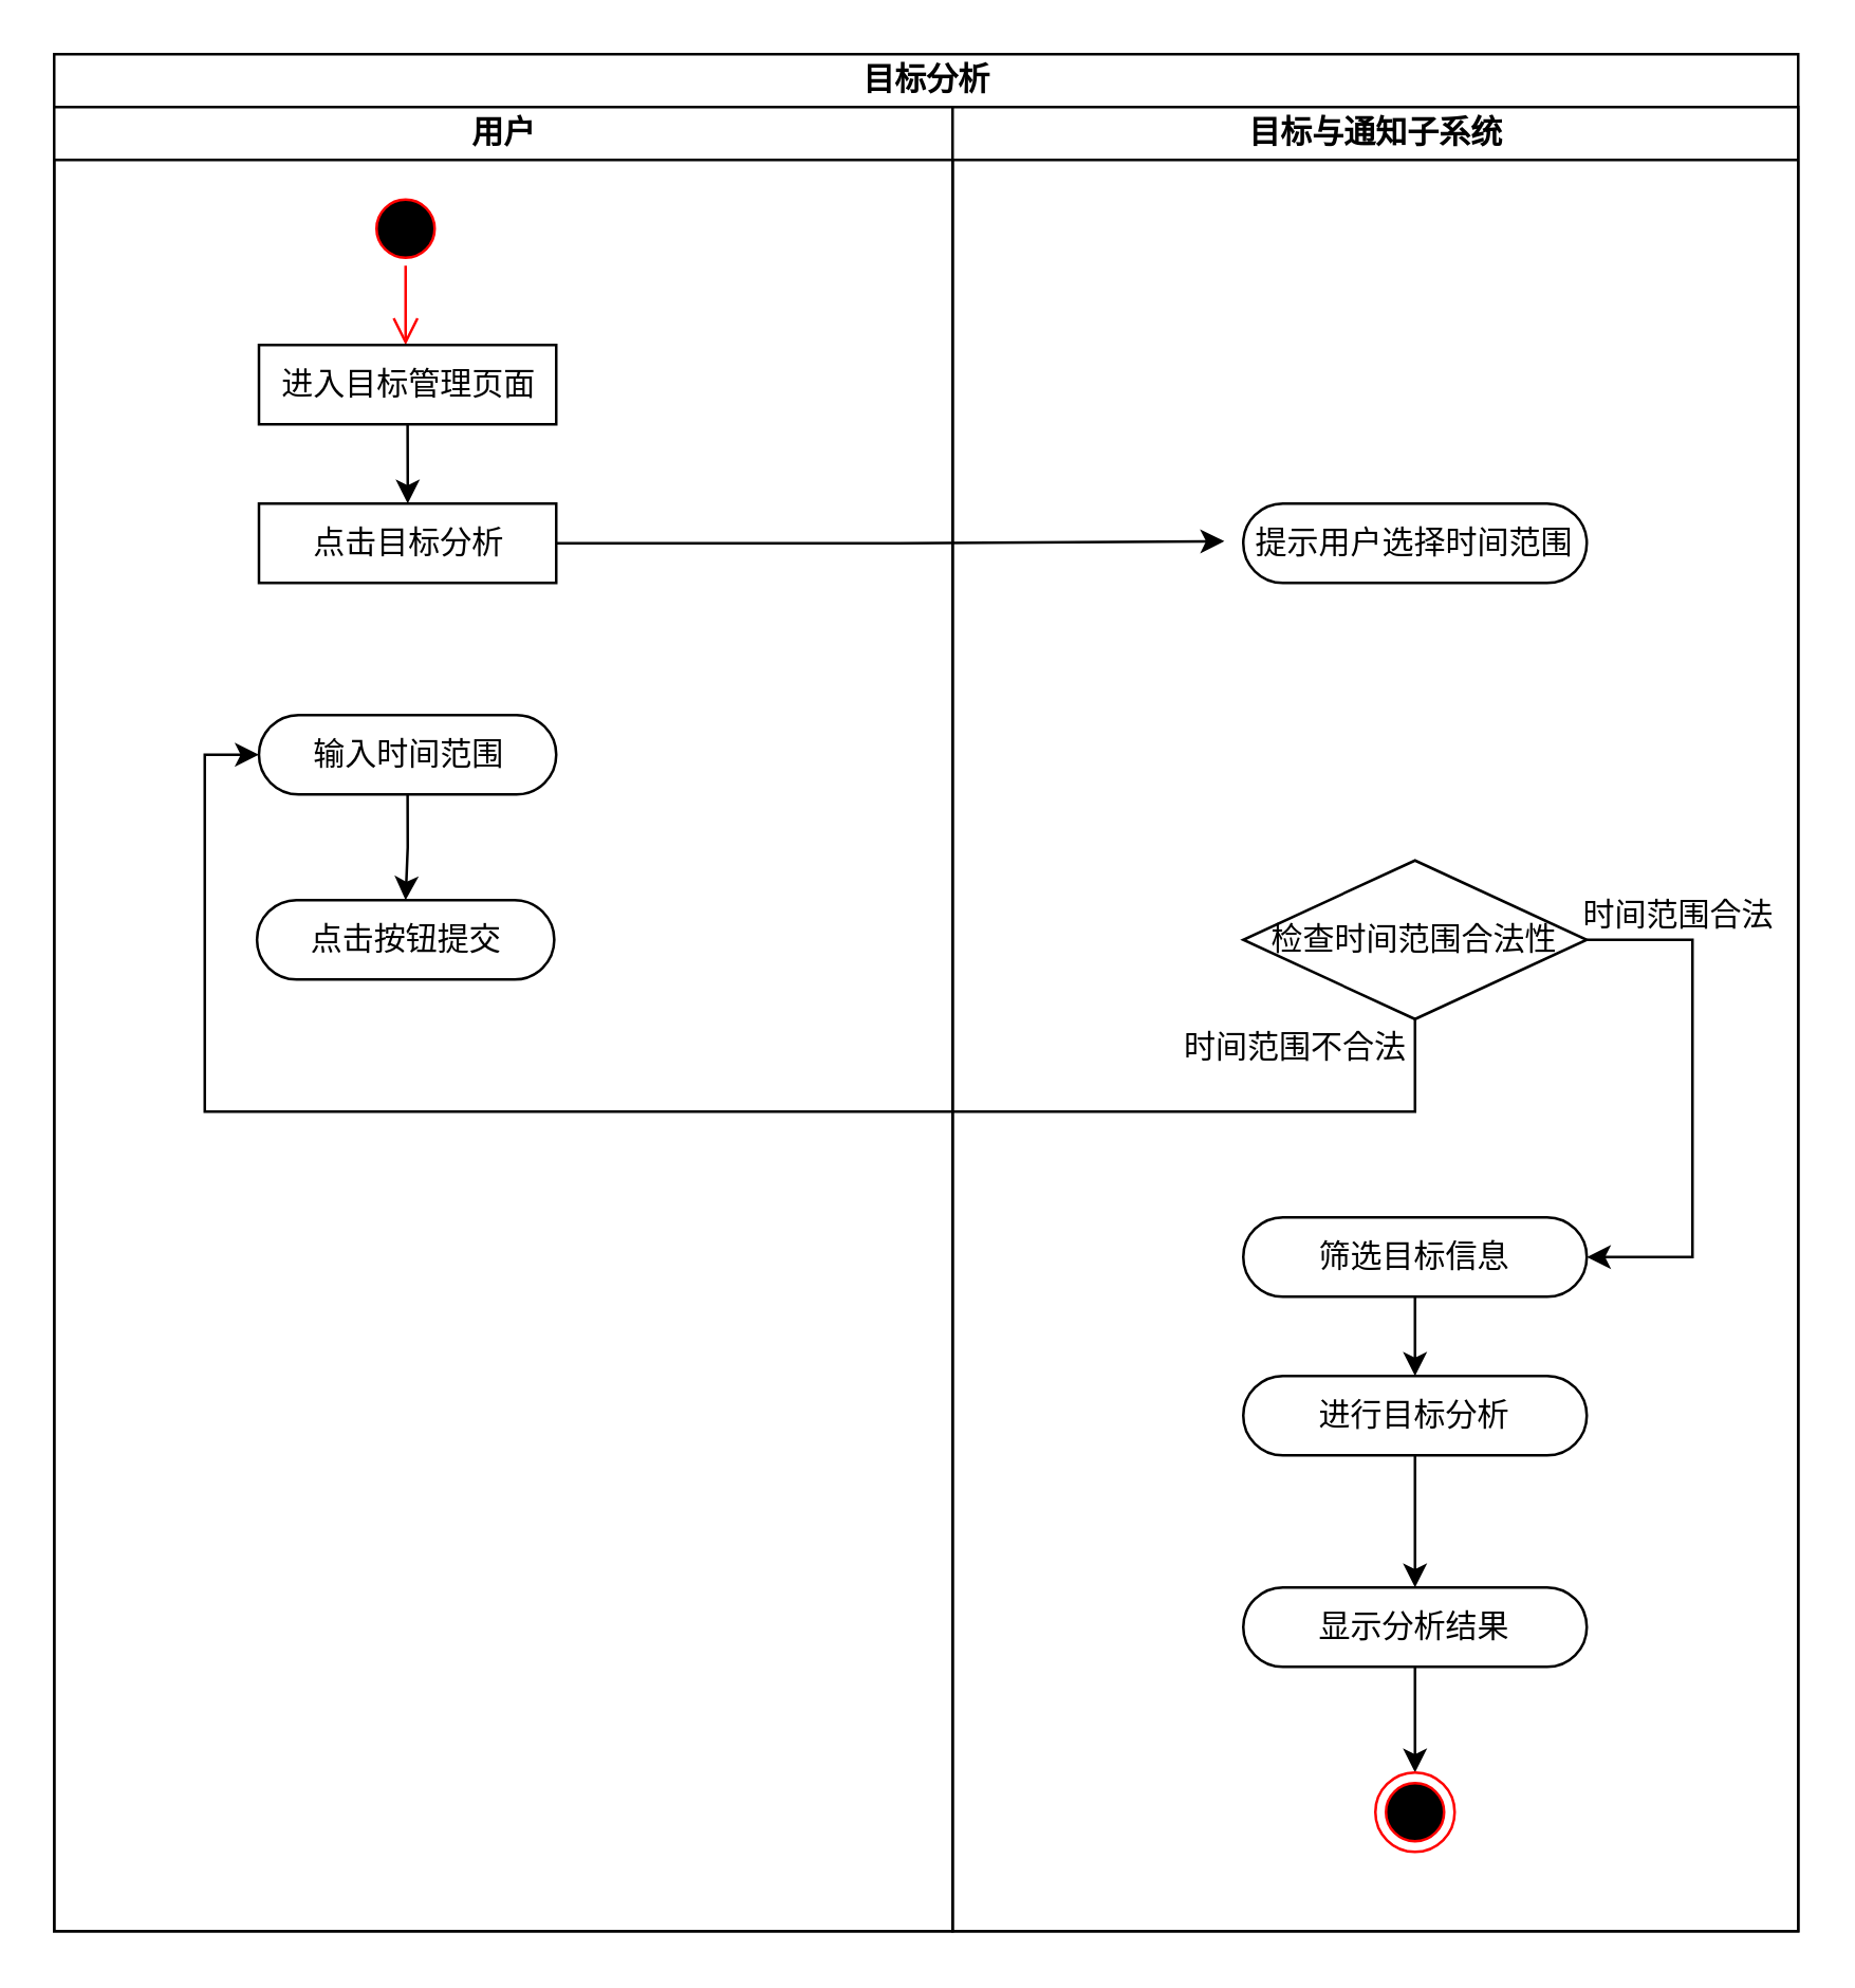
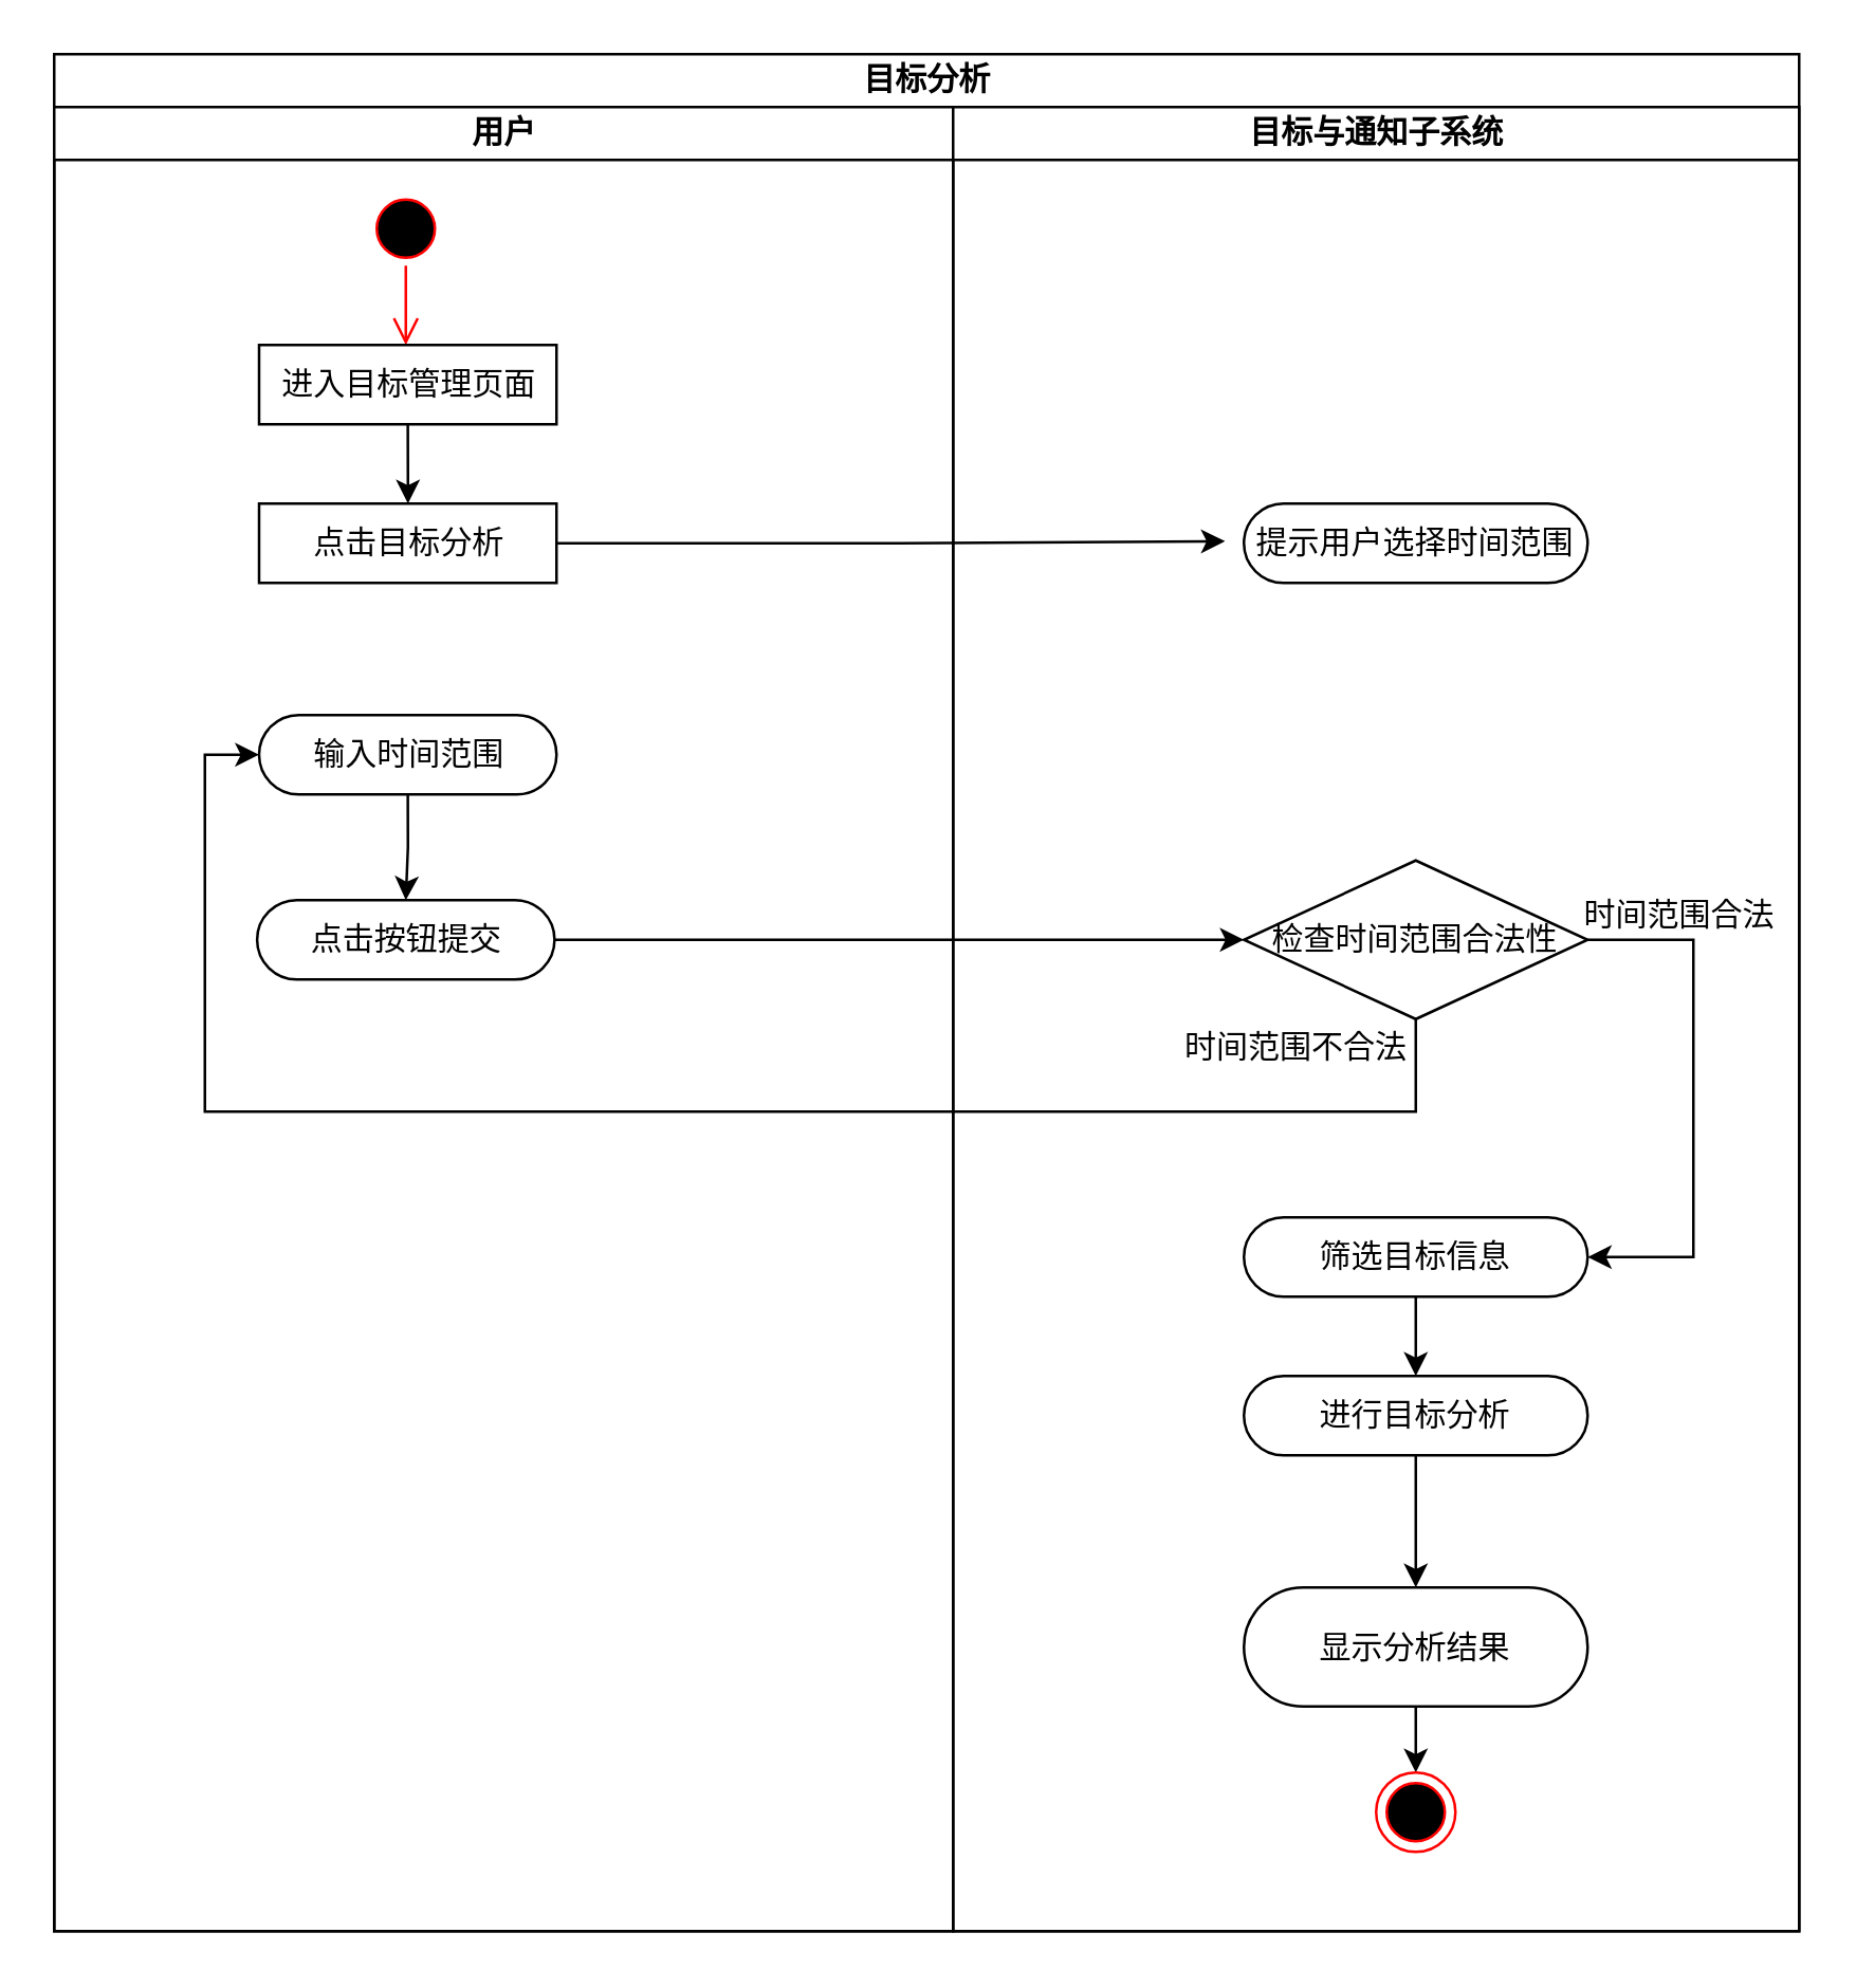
  <mxCell id="0" />
  <mxCell id="1" parent="0" />
  <mxCell id="2" value="目标分析" style="swimlane;childLayout=stackLayout;resizeParent=1;resizeParentMax=0;startSize=20;html=1;" parent="1" vertex="1"><mxGeometry x="20" y="20" width="660" height="710" as="geometry" /></mxCell>
  <mxCell id="3" value="用户" style="swimlane;startSize=20;html=1;" parent="2" vertex="1"><mxGeometry y="20" width="340" height="690" as="geometry" /></mxCell>
  <mxCell id="4" value="" style="ellipse;html=1;shape=startState;fillColor=#000000;strokeColor=#ff0000;" parent="3" vertex="1"><mxGeometry x="118.0" y="31" width="30" height="30" as="geometry" /></mxCell>
  <mxCell id="5" value="" style="edgeStyle=orthogonalEdgeStyle;html=1;verticalAlign=bottom;endArrow=open;endSize=8;strokeColor=#ff0000;rounded=0;" parent="3" edge="1"><mxGeometry relative="1" as="geometry"><mxPoint x="133.0" y="90" as="targetPoint" /><mxPoint x="133.0" y="60" as="sourcePoint" /></mxGeometry></mxCell>
  <mxCell id="6" style="edgeStyle=orthogonalEdgeStyle;rounded=0;orthogonalLoop=1;jettySize=auto;html=1;exitX=0.5;exitY=1;exitDx=0;exitDy=0;" parent="3" source="7" target="8" edge="1"><mxGeometry relative="1" as="geometry" /></mxCell>
  <mxCell id="7" value="进入目标管理页面" style="whiteSpace=wrap;html=1;shadow=0;comic=0;labelBackgroundColor=none;strokeWidth=1;fontFamily=Verdana;fontSize=12;align=center;arcSize=50;rounded=0;" parent="3" vertex="1"><mxGeometry x="77.5" y="90" width="112.5" height="30" as="geometry" /></mxCell>
  <mxCell id="8" value="点击目标分析" style="whiteSpace=wrap;html=1;shadow=0;comic=0;labelBackgroundColor=none;strokeWidth=1;fontFamily=Verdana;fontSize=12;align=center;arcSize=50;rounded=0;" parent="3" vertex="1"><mxGeometry x="77.5" y="150" width="112.5" height="30" as="geometry" /></mxCell>
  <mxCell id="9" style="edgeStyle=orthogonalEdgeStyle;rounded=0;orthogonalLoop=1;jettySize=auto;html=1;exitX=0.5;exitY=1;exitDx=0;exitDy=0;entryX=0.5;entryY=0;entryDx=0;entryDy=0;" parent="3" source="10" target="11" edge="1"><mxGeometry relative="1" as="geometry" /></mxCell>
  <mxCell id="10" value="输入时间范围" style="rounded=1;whiteSpace=wrap;html=1;shadow=0;comic=0;labelBackgroundColor=none;strokeWidth=1;fontFamily=Verdana;fontSize=12;align=center;arcSize=50;" parent="3" vertex="1"><mxGeometry x="77.5" y="230" width="112.5" height="30" as="geometry" /></mxCell>
  <mxCell id="11" value="点击按钮提交" style="rounded=1;whiteSpace=wrap;html=1;shadow=0;comic=0;labelBackgroundColor=none;strokeWidth=1;fontFamily=Verdana;fontSize=12;align=center;arcSize=50;" parent="3" vertex="1"><mxGeometry x="76.75" y="300" width="112.5" height="30" as="geometry" /></mxCell>
  <mxCell id="12" style="edgeStyle=orthogonalEdgeStyle;rounded=0;orthogonalLoop=1;jettySize=auto;html=1;entryX=-0.055;entryY=0.474;entryDx=0;entryDy=0;entryPerimeter=0;" parent="2" source="8" target="16" edge="1"><mxGeometry relative="1" as="geometry" /></mxCell>
+ <mxCell id="13" style="edgeStyle=orthogonalEdgeStyle;rounded=0;orthogonalLoop=1;jettySize=auto;html=1;entryX=0;entryY=0.5;entryDx=0;entryDy=0;" parent="2" source="11" target="18" edge="1"><mxGeometry relative="1" as="geometry" /></mxCell>
  <mxCell id="14" style="edgeStyle=orthogonalEdgeStyle;rounded=0;orthogonalLoop=1;jettySize=auto;html=1;entryX=0;entryY=0.5;entryDx=0;entryDy=0;" parent="2" source="18" target="10" edge="1"><mxGeometry relative="1" as="geometry"><Array as="points"><mxPoint x="515" y="400" /><mxPoint x="57" y="400" /><mxPoint x="57" y="265" /></Array></mxGeometry></mxCell>
  <mxCell id="15" value="目标与通知子系统" style="swimlane;startSize=20;html=1;" parent="2" vertex="1"><mxGeometry x="340" y="20" width="320" height="690" as="geometry" /></mxCell>
  <mxCell id="16" value="提示用户选择时间范围" style="rounded=1;whiteSpace=wrap;html=1;shadow=0;comic=0;labelBackgroundColor=none;strokeWidth=1;fontFamily=Verdana;fontSize=12;align=center;arcSize=50;" parent="15" vertex="1"><mxGeometry x="110" y="150" width="130" height="30" as="geometry" /></mxCell>
  <mxCell id="17" style="edgeStyle=orthogonalEdgeStyle;rounded=0;orthogonalLoop=1;jettySize=auto;html=1;entryX=1;entryY=0.5;entryDx=0;entryDy=0;" parent="15" source="18" target="21" edge="1"><mxGeometry relative="1" as="geometry"><Array as="points"><mxPoint x="280" y="315" /><mxPoint x="280" y="435" /></Array></mxGeometry></mxCell>
  <mxCell id="18" value="检查时间范围合法性" style="rhombus;whiteSpace=wrap;html=1;" parent="15" vertex="1"><mxGeometry x="110.0" y="285" width="130" height="60" as="geometry" /></mxCell>
  <mxCell id="19" value="时间范围不合法" style="text;html=1;strokeColor=none;fillColor=none;align=center;verticalAlign=middle;whiteSpace=wrap;rounded=0;" parent="15" vertex="1"><mxGeometry x="85.0" y="341" width="90" height="30" as="geometry" /></mxCell>
  <mxCell id="20" style="edgeStyle=orthogonalEdgeStyle;rounded=0;orthogonalLoop=1;jettySize=auto;html=1;exitX=0.5;exitY=1;exitDx=0;exitDy=0;entryX=0.5;entryY=0;entryDx=0;entryDy=0;" parent="15" source="21" target="24" edge="1"><mxGeometry relative="1" as="geometry" /></mxCell>
  <mxCell id="21" value="筛选目标信息" style="rounded=1;whiteSpace=wrap;html=1;shadow=0;comic=0;labelBackgroundColor=none;strokeWidth=1;fontFamily=Verdana;fontSize=12;align=center;arcSize=50;" parent="15" vertex="1"><mxGeometry x="110" y="420" width="130" height="30" as="geometry" /></mxCell>
  <mxCell id="22" value="时间范围合法" style="text;html=1;strokeColor=none;fillColor=none;align=center;verticalAlign=middle;whiteSpace=wrap;rounded=0;" parent="15" vertex="1"><mxGeometry x="230.0" y="291" width="90" height="30" as="geometry" /></mxCell>
  <mxCell id="23" style="edgeStyle=orthogonalEdgeStyle;rounded=0;orthogonalLoop=1;jettySize=auto;html=1;exitX=0.5;exitY=1;exitDx=0;exitDy=0;entryX=0.5;entryY=0;entryDx=0;entryDy=0;" parent="15" source="24" target="26" edge="1"><mxGeometry relative="1" as="geometry" /></mxCell>
  <mxCell id="24" value="进行目标分析" style="rounded=1;whiteSpace=wrap;html=1;shadow=0;comic=0;labelBackgroundColor=none;strokeWidth=1;fontFamily=Verdana;fontSize=12;align=center;arcSize=50;" parent="15" vertex="1"><mxGeometry x="110" y="480" width="130" height="30" as="geometry" /></mxCell>
  <mxCell id="25" style="edgeStyle=orthogonalEdgeStyle;rounded=0;orthogonalLoop=1;jettySize=auto;html=1;entryX=0.5;entryY=0;entryDx=0;entryDy=0;" parent="15" source="26" target="27" edge="1"><mxGeometry relative="1" as="geometry" /></mxCell>
- <mxCell id="26" value="显示分析结果" style="rounded=1;whiteSpace=wrap;html=1;shadow=0;comic=0;labelBackgroundColor=none;strokeWidth=1;fontFamily=Verdana;fontSize=12;align=center;arcSize=50;" parent="15" vertex="1"><mxGeometry x="110" y="560" width="130" height="30" as="geometry" /></mxCell>
+ <mxCell id="26" value="显示分析结果" style="rounded=1;whiteSpace=wrap;html=1;shadow=0;comic=0;labelBackgroundColor=none;strokeWidth=1;fontFamily=Verdana;fontSize=12;align=center;arcSize=50;" parent="15" vertex="1"><mxGeometry x="110" y="560" width="130" height="45" as="geometry" /></mxCell>
  <mxCell id="27" value="" style="ellipse;html=1;shape=endState;fillColor=#000000;strokeColor=#ff0000;" parent="15" vertex="1"><mxGeometry x="160.0" y="630" width="30" height="30" as="geometry" /></mxCell>
